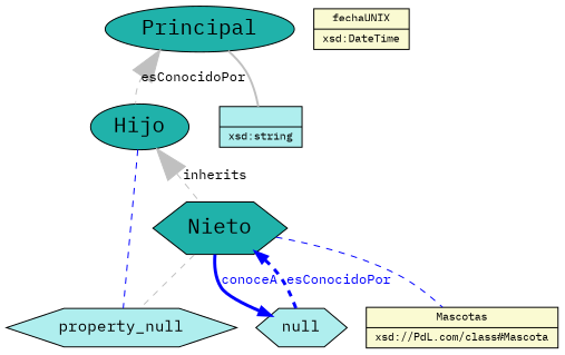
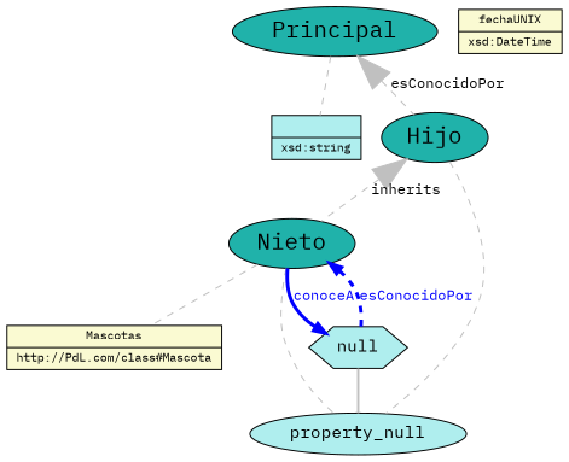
  graph {
    fontname="IBM Plex Mono"
    node [fillcolor=paleturquoise fontname="IBM Plex Mono" fontsize=10 shape=record style=filled]
    edge [color=grey fontname="IBM Plex Mono" fontsize=12 style=dashed]
-   n1 [fillcolor=lightgoldenrodyellow label="{Mascotas|xsd://PdL.com/class#Mascota}"]
+   n1 [fillcolor=lightgoldenrodyellow label="{Mascotas|http://PdL.com/class#Mascota}"]
    n2 [label="{|xsd:string}"]
    n3 [fillcolor=lightgoldenrodyellow label="{fechaUNIX|xsd:DateTime}"]
    n4 [fillcolor=lightseagreen fontsize=20 label=Hijo shape=ellipse]
-   n5 [fillcolor=lightseagreen fontsize=20 label=Nieto shape=hexagon]
-   property_null [fontsize=15 shape=hexagon]
+   n5 [fillcolor=lightseagreen fontsize=20 label=Nieto shape=ellipse]
+   property_null [fontsize=15 shape=ellipse]
    n7 [fontsize=15 label=null shape=hexagon]
    n8 [fillcolor=lightseagreen fontsize=20 label=Principal shape=ellipse]
    n4 -- n5 [arrowhead=normal arrowsize=3 dir=back label=inherits]
-   n4 -- property_null [color=blue]
-   n5 -- n1 [color=blue]
+   n4 -- property_null
+   n5 -- n1
    n5 -- property_null
    n5 -- n7 [arrowhead=normal color=blue dir=forward fontcolor=blue label=conoceA penwidth=3 style=bold]
    n7 -- n5 [arrowhead=normal color=blue dir=forward fontcolor=blue label=esConocidoPor penwidth=3]
-   n8 -- n2 [style=bold]
+   n7 -- property_null [style=bold]
+   n8 -- n2
    n8 -- n4 [arrowhead=normal arrowsize=3 dir=back label=esConocidoPor]
  }
